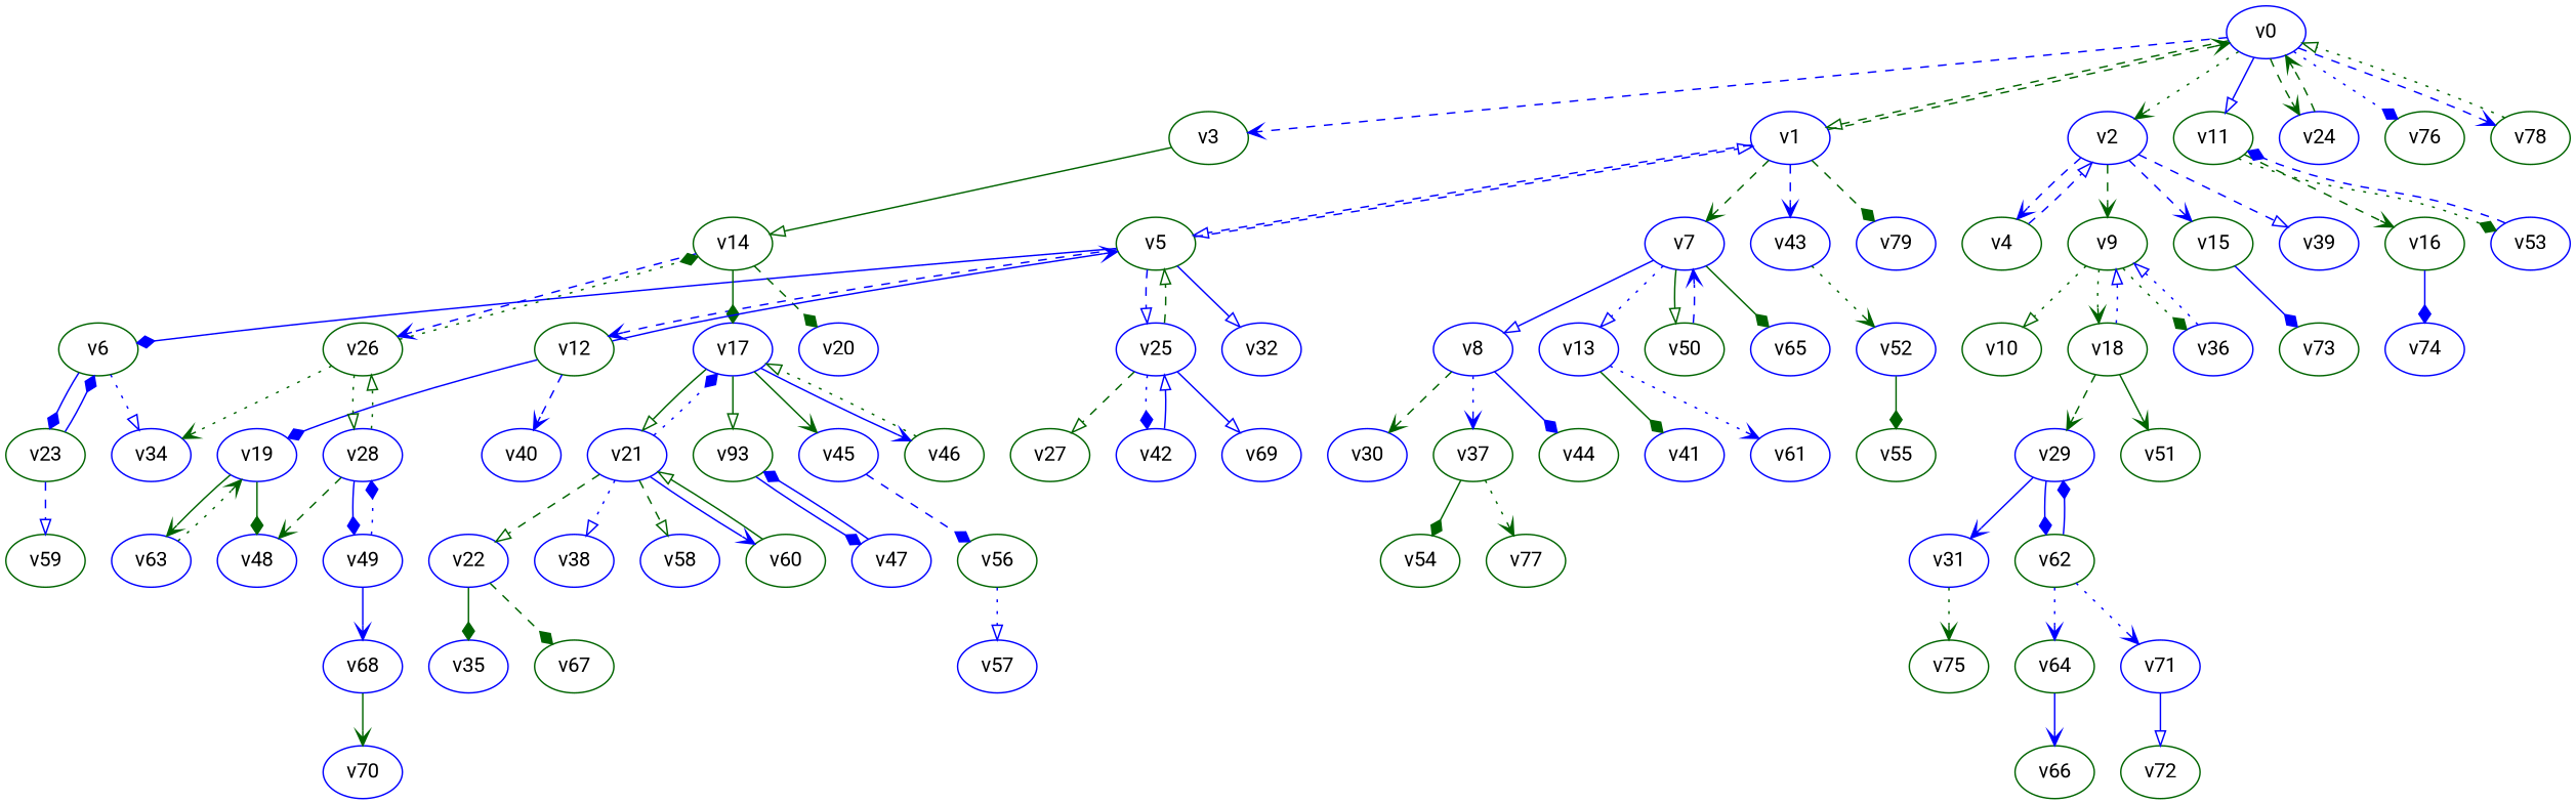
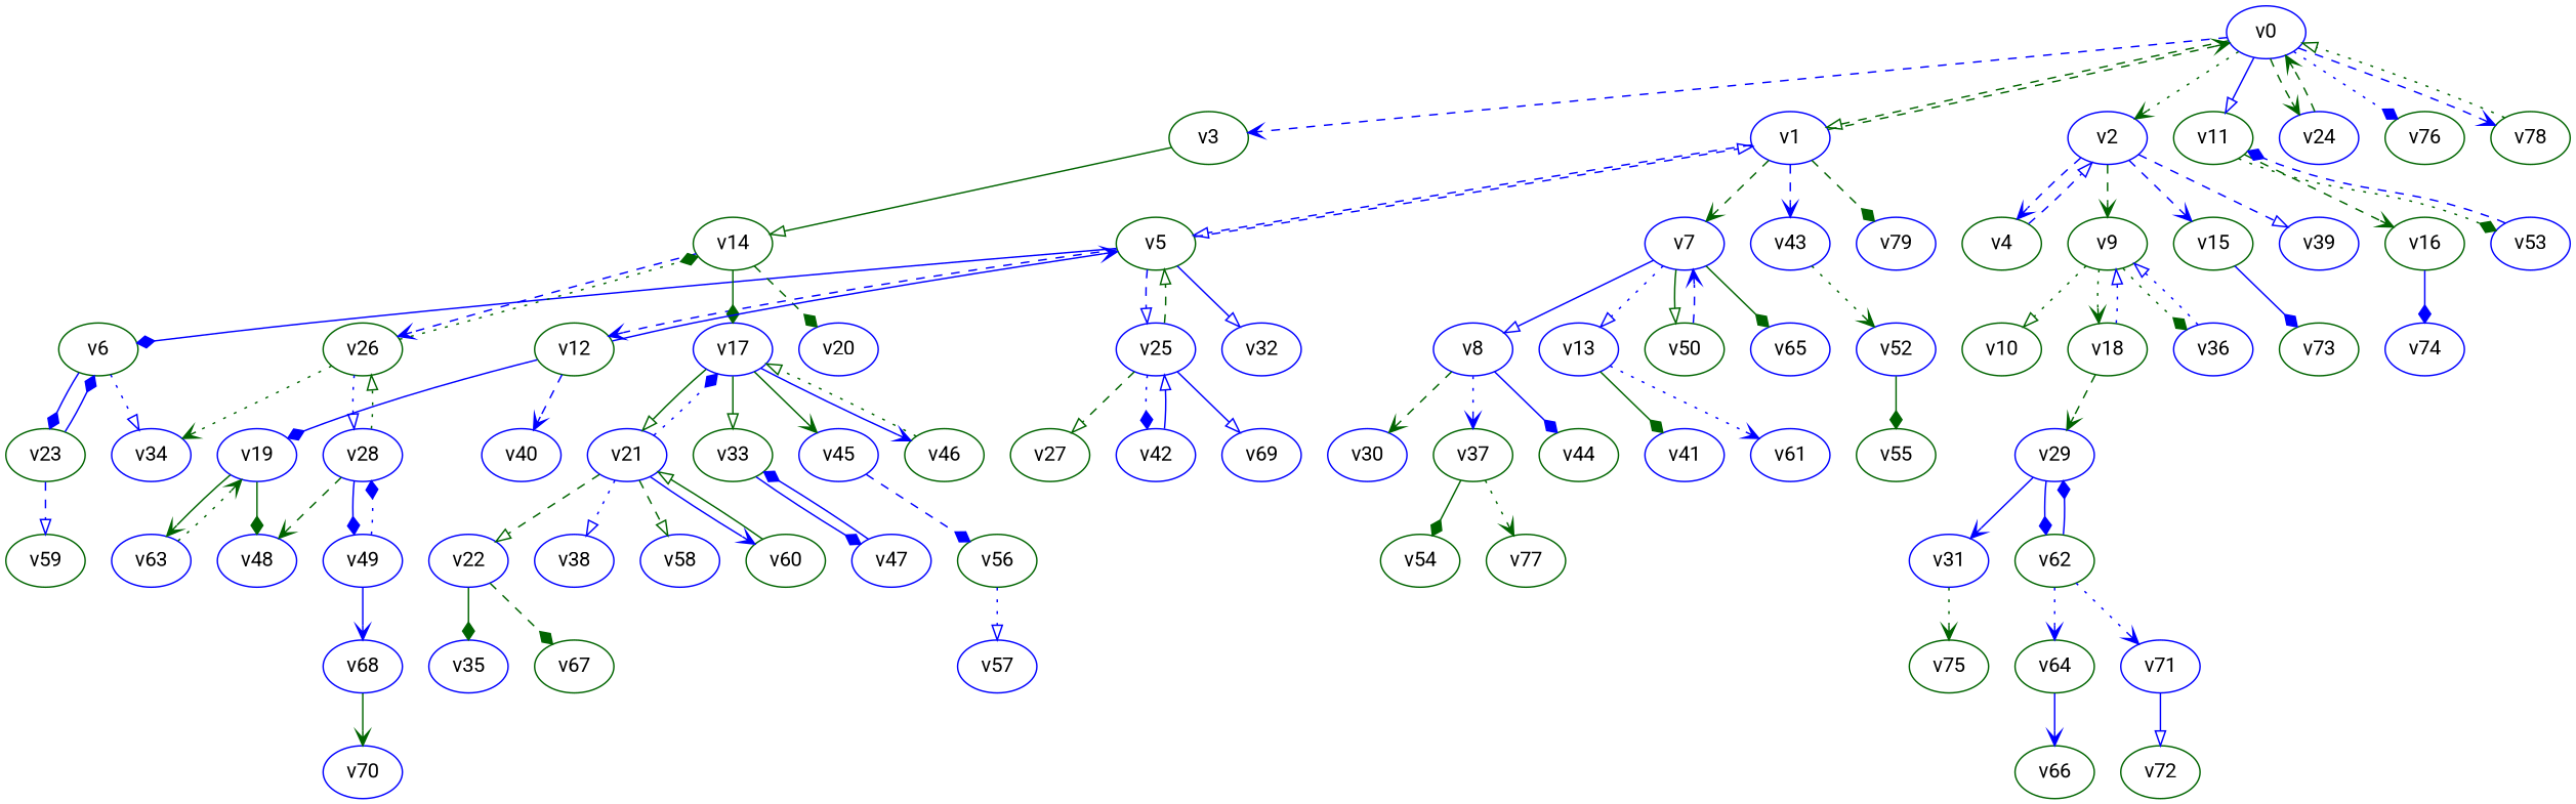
  digraph {
    fontname=Roboto
    node [color=blue fontname=Roboto player=0 weight=8]
    edge [arrowhead=vee color=blue fontname=Roboto style=solid]
    v0 [weight=10]
    v1 [player=1 weight=13]
    v2
    v3 [color=darkgreen player=1 weight=2]
    v11 [color=darkgreen player=1 weight=3]
    v24 [weight=10]
    v76 [color=darkgreen weight=12]
    v78 [color=darkgreen weight=4]
    v5 [color=darkgreen player=1 weight=7]
    v7 [player=1 weight=10]
    v43 [player=1 weight=11]
    v79 [player=1 weight=15]
    v4 [color=darkgreen weight=11]
    v9 [color=darkgreen player=1 weight=1]
    v15 [color=darkgreen player=1 weight=13]
    v39 [player=1 weight=13]
    v14 [color=darkgreen weight=14]
    v16 [color=darkgreen weight=0]
    v53 [player=1 weight=3]
    v6 [color=darkgreen weight=13]
    v12 [color=darkgreen weight=9]
    v25 [player=1 weight=9]
    v32
    v8 [weight=12]
    v13 [player=1 weight=9]
    v50 [color=darkgreen weight=12]
    v65 [player=1]
    v52 [weight=2]
    v10 [color=darkgreen weight=10]
    v18 [color=darkgreen weight=9]
    v36 [weight=3]
    v73 [color=darkgreen player=1 weight=9]
    v17 [player=1]
    v20 [weight=-3]
    v26 [color=darkgreen weight=11]
    v23 [color=darkgreen player=1 weight=4]
    v34 [weight=6]
    v19 [player=1 weight=12]
    v40 [weight=9]
    v27 [color=darkgreen player=1]
    v42
    v69 [player=1 weight=17]
    v59 [color=darkgreen player=1 weight=4]
    v30 [weight=14]
    v37 [color=darkgreen player=1 weight=12]
    v44 [color=darkgreen weight=17]
    v41 [player=1 weight=15]
    v61 [player=1 weight=12]
    v54 [color=darkgreen]
    v77 [color=darkgreen player=1 weight=15]
    v29 [player=1 weight=14]
-   v51 [color=darkgreen player=1 weight=7]
    v74 [weight=16]
    v48 [weight=13]
    v63 [player=1 weight=5]
    v21 [player=1 weight=-1]
-   v33 [color=darkgreen player=1 weight=4 label=v93]
+   v33 [color=darkgreen player=1 weight=4]
    v45 [player=1 weight=10]
    v46 [color=darkgreen weight=14]
    v28 [weight=12]
    v22 [weight=14]
    v38 [weight=4]
    v58 [weight=9]
    v60 [color=darkgreen weight=1]
    v47 [player=1 weight=2]
    v56 [color=darkgreen weight=3]
    v31 [player=1 weight=-1]
    v62 [color=darkgreen weight=11]
    v35 [player=1 weight=11]
    v67 [color=darkgreen player=1 weight=15]
    v49 [player=1 weight=2]
    v68 [weight=4]
    v75 [color=darkgreen player=1 weight=-1]
    v64 [color=darkgreen weight=15]
    v71 [player=1]
    v55 [color=darkgreen player=1 weight=3]
    v57 [player=1 weight=13]
    v70 [weight=6]
    v66 [color=darkgreen weight=7]
    v72 [color=darkgreen weight=12]
    v0 -> v1 [arrowhead=onormal color=darkgreen style=dashed]
    v0 -> v2 [color=darkgreen style=dotted]
    v0 -> v3 [style=dashed]
    v0 -> v11 [arrowhead=onormal]
    v0 -> v24 [color=darkgreen style=dashed]
    v0 -> v76 [arrowhead=diamond style=dotted]
    v0 -> v78 [style=dashed]
    v1 -> v0 [color=darkgreen style=dashed]
    v1 -> v5 [arrowhead=onormal style=dashed]
    v1 -> v7 [color=darkgreen style=dashed]
    v1 -> v43 [style=dashed]
    v1 -> v79 [arrowhead=diamond color=darkgreen style=dashed]
    v2 -> v4 [style=dashed]
    v2 -> v9 [color=darkgreen style=dashed]
    v2 -> v15 [style=dashed]
    v2 -> v39 [arrowhead=onormal style=dashed]
    v3 -> v14 [arrowhead=onormal color=darkgreen]
    v11 -> v16 [color=darkgreen style=dashed]
    v11 -> v53 [arrowhead=diamond color=darkgreen style=dotted]
    v24 -> v0 [color=darkgreen style=dashed]
    v78 -> v0 [arrowhead=onormal color=darkgreen style=dotted]
    v5 -> v1 [arrowhead=onormal style=dashed]
    v5 -> v6 [arrowhead=diamond]
    v5 -> v12 [style=dashed]
    v5 -> v25 [arrowhead=onormal style=dashed]
    v5 -> v32 [arrowhead=onormal]
    v7 -> v8 [arrowhead=onormal]
    v7 -> v13 [arrowhead=onormal style=dotted]
    v7 -> v50 [arrowhead=onormal color=darkgreen]
    v7 -> v65 [arrowhead=diamond color=darkgreen]
    v43 -> v52 [color=darkgreen style=dotted]
    v4 -> v2 [arrowhead=onormal style=dashed]
    v9 -> v10 [arrowhead=onormal color=darkgreen style=dotted]
    v9 -> v18 [color=darkgreen style=dotted]
    v9 -> v36 [arrowhead=diamond color=darkgreen style=dotted]
    v15 -> v73 [arrowhead=diamond]
    v14 -> v17 [arrowhead=diamond color=darkgreen]
    v14 -> v20 [arrowhead=diamond color=darkgreen style=dashed]
    v14 -> v26 [style=dashed]
    v16 -> v74 [arrowhead=diamond]
    v53 -> v11 [arrowhead=diamond style=dashed]
    v6 -> v23 [arrowhead=diamond]
    v6 -> v34 [arrowhead=onormal style=dotted]
    v12 -> v5
    v12 -> v19 [arrowhead=diamond]
    v12 -> v40 [style=dashed]
    v25 -> v5 [arrowhead=onormal color=darkgreen style=dashed]
    v25 -> v27 [arrowhead=onormal color=darkgreen style=dashed]
    v25 -> v42 [arrowhead=diamond style=dotted]
    v25 -> v69 [arrowhead=onormal]
    v8 -> v30 [color=darkgreen style=dashed]
    v8 -> v37 [style=dotted]
    v8 -> v44 [arrowhead=diamond]
    v13 -> v41 [arrowhead=diamond color=darkgreen]
    v13 -> v61 [style=dotted]
    v50 -> v7 [style=dashed]
    v52 -> v55 [arrowhead=diamond color=darkgreen]
    v18 -> v9 [arrowhead=onormal style=dotted]
    v18 -> v29 [color=darkgreen style=dashed]
-   v18 -> v51 [color=darkgreen]
    v36 -> v9 [arrowhead=onormal style=dotted]
    v17 -> v21 [arrowhead=onormal color=darkgreen]
    v17 -> v33 [arrowhead=onormal color=darkgreen]
    v17 -> v45 [color=darkgreen]
    v17 -> v46
    v26 -> v14 [arrowhead=diamond color=darkgreen style=dotted]
    v26 -> v34 [color=darkgreen style=dotted]
-   v26 -> v28 [arrowhead=onormal color=darkgreen style=dotted]
+   v26 -> v28 [arrowhead=onormal style=dotted]
    v23 -> v6 [arrowhead=diamond]
    v23 -> v59 [arrowhead=onormal style=dashed]
    v19 -> v48 [arrowhead=diamond color=darkgreen]
    v19 -> v63 [color=darkgreen]
    v42 -> v25 [arrowhead=onormal]
    v37 -> v54 [arrowhead=diamond color=darkgreen]
    v37 -> v77 [color=darkgreen style=dotted]
    v29 -> v31
    v29 -> v62 [arrowhead=diamond]
    v63 -> v19 [color=darkgreen style=dotted]
    v21 -> v17 [arrowhead=diamond style=dotted]
    v21 -> v22 [arrowhead=onormal color=darkgreen style=dashed]
    v21 -> v38 [arrowhead=onormal style=dotted]
    v21 -> v58 [arrowhead=onormal color=darkgreen style=dashed]
    v21 -> v60
    v33 -> v47 [arrowhead=diamond]
    v45 -> v56 [arrowhead=diamond style=dashed]
    v46 -> v17 [arrowhead=onormal color=darkgreen style=dotted]
    v28 -> v26 [arrowhead=onormal color=darkgreen style=dotted]
    v28 -> v48 [color=darkgreen style=dashed]
    v28 -> v49 [arrowhead=diamond]
    v22 -> v35 [arrowhead=diamond color=darkgreen]
    v22 -> v67 [arrowhead=diamond color=darkgreen style=dashed]
    v60 -> v21 [arrowhead=onormal color=darkgreen]
    v47 -> v33 [arrowhead=diamond]
    v56 -> v57 [arrowhead=onormal style=dotted]
    v31 -> v75 [color=darkgreen style=dotted]
    v62 -> v29 [arrowhead=diamond]
    v62 -> v64 [style=dotted]
    v62 -> v71 [style=dotted]
    v49 -> v28 [arrowhead=diamond style=dotted]
    v49 -> v68
    v68 -> v70 [color=darkgreen]
    v64 -> v66
    v71 -> v72 [arrowhead=onormal]
  }
